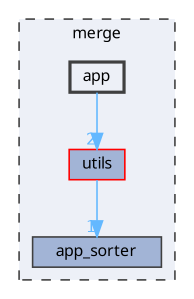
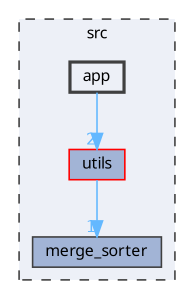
  digraph {
    compound=true
    fontname="Noto Sans"
    node [color=grey25 fillcolor="#a2b4d6" fontname="Noto Sans" fontsize=10 shape=box style=filled]
    edge [color=steelblue1 fontcolor=steelblue1 fontname="Noto Sans" fontsize=10 labeldistance=1.5 labelfontname=Helvetica labelfontsize=10]
    n1 [color=red height=0.2 label=utils width=0.4]
-   n2 [height=0.2 label=app_sorter width=0.4]
+   n2 [height=0.2 label=merge_sorter width=0.4]
    n3 [fillcolor="#edf0f7" height=0.2 label=app style="filled,bold" width=0.4]
    subgraph cluster_1 {
      bgcolor="#edf0f7"
      fontsize=10
-     label=merge
+     label=src
      pencolor=grey25
      style="filled,dashed"
      n1
      n2
      n3
    }
    n1 -> n2 [headlabel=1]
    n3 -> n1 [headlabel=2]
  }
